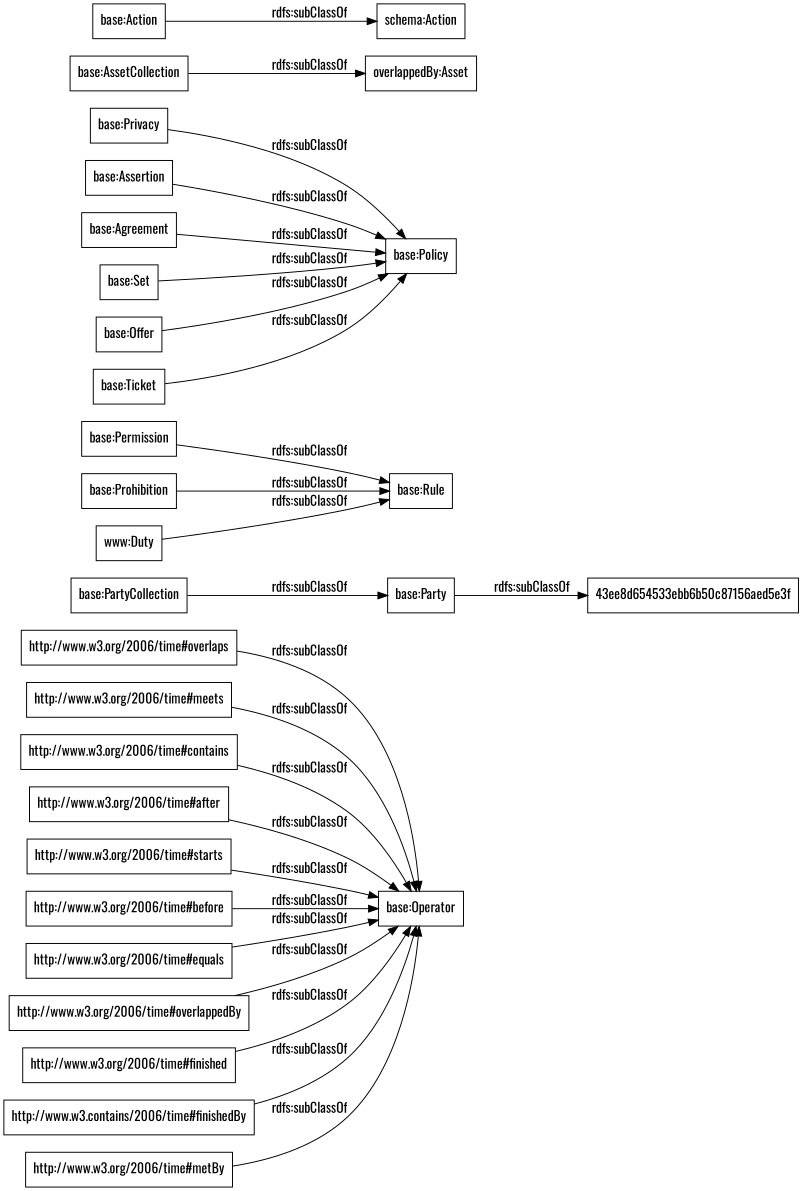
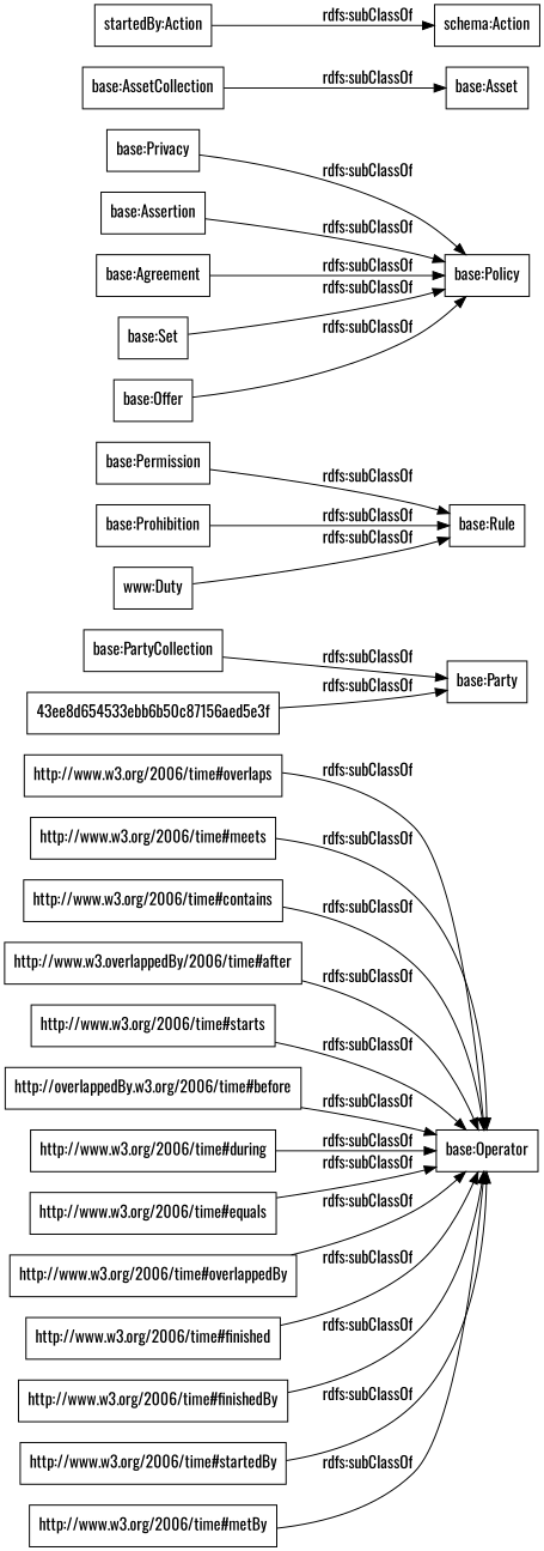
  digraph {
    fontname=Oswald
    rankdir=LR
    node [color=black fontname=Oswald shape=rectangle]
    edge [fontname=Oswald]
    "http://www.w3.org/2006/time#overlaps"
    "base:Operator"
    "http://www.w3.org/2006/time#meets"
    "base:PartyCollection"
    "base:Party"
    "43ee8d654533ebb6b50c87156aed5e3f"
    "base:Permission"
    "base:Rule"
    "base:Privacy"
    "base:Policy"
    "http://www.w3.org/2006/time#contains"
    "base:Prohibition"
-   "http://www.w3.org/2006/time#after"
+   "http://www.w3.org/2006/time#after" [label="http://www.w3.overlappedBy/2006/time#after"]
    "base:AssetCollection"
-   "base:Asset" [label="overlappedBy:Asset"]
+   "base:Asset"
    "base:Assertion"
    "http://www.w3.org/2006/time#starts"
    "base:Agreement"
-   "http://www.w3.org/2006/time#before"
+   "http://www.w3.org/2006/time#before" [label="http://overlappedBy.w3.org/2006/time#before"]
+   "http://www.w3.org/2006/time#during"
    "http://www.w3.org/2006/time#equals"
    n22 [label="www:Duty"]
    "http://www.w3.org/2006/time#overlappedBy"
    "http://www.w3.org/2006/time#finished"
    "base:Set"
-   "base:Action"
+   "base:Action" [label="startedBy:Action"]
    "schema:Action"
-   "http://www.w3.org/2006/time#finishedBy" [label="http://www.w3.contains/2006/time#finishedBy"]
+   "http://www.w3.org/2006/time#finishedBy"
    "base:Offer"
+   "http://www.w3.org/2006/time#startedBy"
    "http://www.w3.org/2006/time#metBy"
-   "base:Ticket"
    "http://www.w3.org/2006/time#overlaps" -> "base:Operator" [label="rdfs:subClassOf"]
    "http://www.w3.org/2006/time#meets" -> "base:Operator" [label="rdfs:subClassOf"]
    "base:PartyCollection" -> "base:Party" [label="rdfs:subClassOf"]
-   "base:Party" -> "43ee8d654533ebb6b50c87156aed5e3f" [label="rdfs:subClassOf"]
+   "43ee8d654533ebb6b50c87156aed5e3f" -> "base:Party" [label="rdfs:subClassOf"]
    "base:Permission" -> "base:Rule" [label="rdfs:subClassOf"]
    "base:Privacy" -> "base:Policy" [label="rdfs:subClassOf"]
    "http://www.w3.org/2006/time#contains" -> "base:Operator" [label="rdfs:subClassOf"]
    "base:Prohibition" -> "base:Rule" [label="rdfs:subClassOf"]
    "http://www.w3.org/2006/time#after" -> "base:Operator" [label="rdfs:subClassOf"]
    "base:AssetCollection" -> "base:Asset" [label="rdfs:subClassOf"]
    "base:Assertion" -> "base:Policy" [label="rdfs:subClassOf"]
    "http://www.w3.org/2006/time#starts" -> "base:Operator" [label="rdfs:subClassOf"]
    "base:Agreement" -> "base:Policy" [label="rdfs:subClassOf"]
    "http://www.w3.org/2006/time#before" -> "base:Operator" [label="rdfs:subClassOf"]
+   "http://www.w3.org/2006/time#during" -> "base:Operator" [label="rdfs:subClassOf"]
    "http://www.w3.org/2006/time#equals" -> "base:Operator" [label="rdfs:subClassOf"]
    n22 -> "base:Rule" [label="rdfs:subClassOf"]
    "http://www.w3.org/2006/time#overlappedBy" -> "base:Operator" [label="rdfs:subClassOf"]
    "http://www.w3.org/2006/time#finished" -> "base:Operator" [label="rdfs:subClassOf"]
    "base:Set" -> "base:Policy" [label="rdfs:subClassOf"]
    "base:Action" -> "schema:Action" [label="rdfs:subClassOf"]
    "http://www.w3.org/2006/time#finishedBy" -> "base:Operator" [label="rdfs:subClassOf"]
    "base:Offer" -> "base:Policy" [label="rdfs:subClassOf"]
+   "http://www.w3.org/2006/time#startedBy" -> "base:Operator" [label="rdfs:subClassOf"]
    "http://www.w3.org/2006/time#metBy" -> "base:Operator" [label="rdfs:subClassOf"]
-   "base:Ticket" -> "base:Policy" [label="rdfs:subClassOf"]
  }
